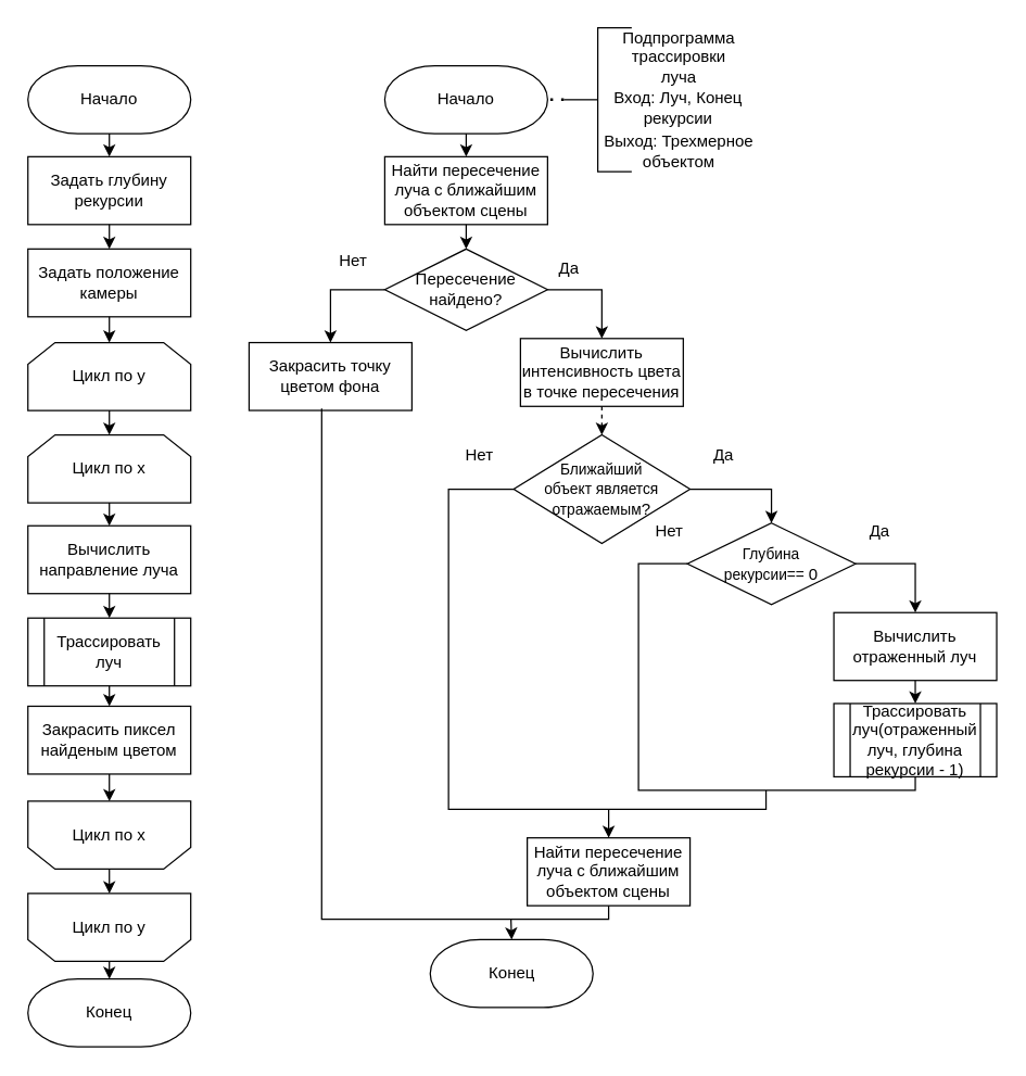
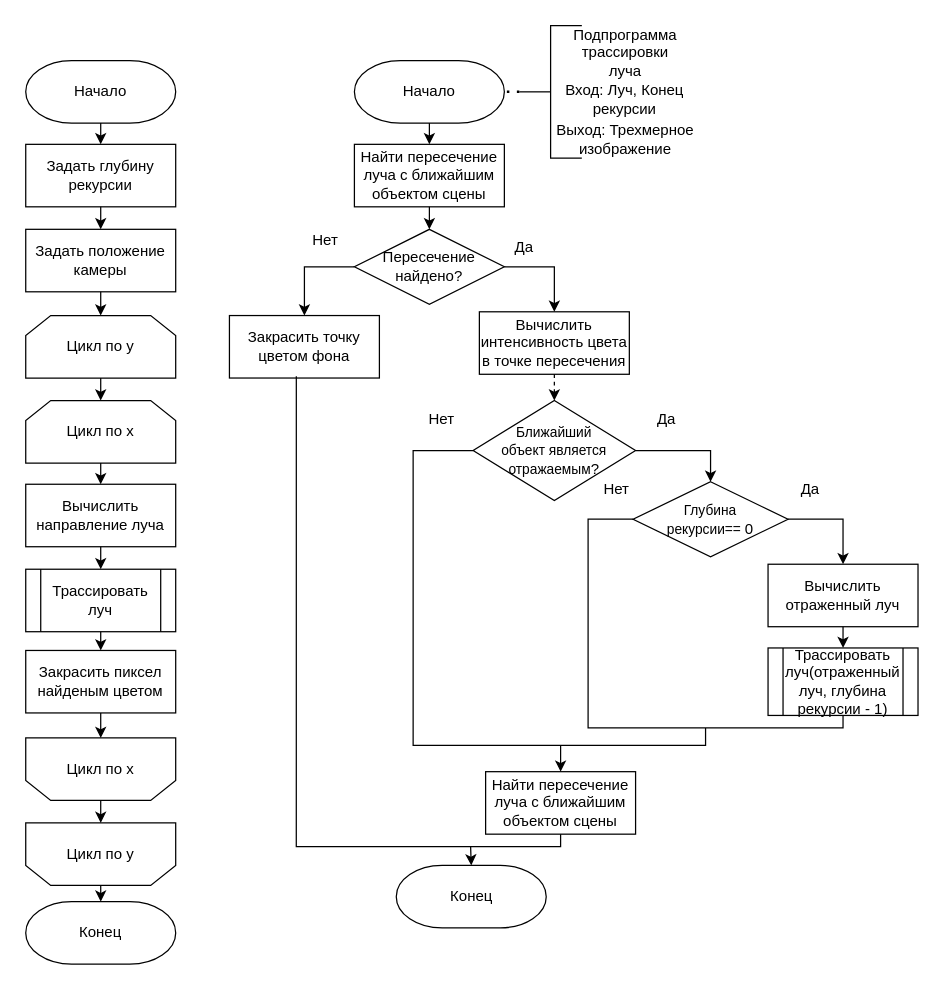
  <mxCell id="0" />
  <mxCell id="1" parent="0" />
  <mxCell id="2" value="Начало" style="strokeWidth=1;html=1;shape=mxgraph.flowchart.terminator;whiteSpace=wrap;rotation=0;" parent="1" vertex="1"><mxGeometry x="20" y="48" width="120" height="50" as="geometry" /></mxCell>
  <mxCell id="3" value="Конец" style="strokeWidth=1;html=1;shape=mxgraph.flowchart.terminator;whiteSpace=wrap;rotation=0;" parent="1" vertex="1"><mxGeometry x="20" y="721" width="120" height="50" as="geometry" /></mxCell>
  <mxCell id="4" value="Задать положение камеры" style="rounded=0;whiteSpace=wrap;html=1;rotation=0;" parent="1" vertex="1"><mxGeometry x="20" y="183" width="120" height="50" as="geometry" /></mxCell>
  <mxCell id="5" value="Задать глубину рекурсии" style="rounded=0;whiteSpace=wrap;html=1;rotation=0;" parent="1" vertex="1"><mxGeometry x="20" y="115" width="120" height="50" as="geometry" /></mxCell>
  <mxCell id="6" value="Вычислить направление луча" style="rounded=0;whiteSpace=wrap;html=1;rotation=0;" parent="1" vertex="1"><mxGeometry x="20" y="387" width="120" height="50" as="geometry" /></mxCell>
  <mxCell id="7" value="" style="endArrow=classic;html=1;rounded=0;entryX=0.5;entryY=0;entryDx=0;entryDy=0;exitX=0.5;exitY=1;exitDx=0;exitDy=0;exitPerimeter=0;" parent="1" source="2" target="5" edge="1"><mxGeometry width="50" height="50" relative="1" as="geometry"><mxPoint x="210" y="339" as="sourcePoint" /><mxPoint x="260" y="289" as="targetPoint" /></mxGeometry></mxCell>
  <mxCell id="8" value="" style="endArrow=classic;html=1;rounded=0;entryX=0.5;entryY=0;entryDx=0;entryDy=0;exitX=0.5;exitY=1;exitDx=0;exitDy=0;" parent="1" source="5" target="4" edge="1"><mxGeometry width="50" height="50" relative="1" as="geometry"><mxPoint x="210" y="339" as="sourcePoint" /><mxPoint x="260" y="289" as="targetPoint" /></mxGeometry></mxCell>
  <mxCell id="9" value="" style="endArrow=classic;html=1;rounded=0;entryX=0.5;entryY=0;entryDx=0;entryDy=0;exitX=0.5;exitY=1;exitDx=0;exitDy=0;" parent="1" source="4" target="54" edge="1"><mxGeometry width="50" height="50" relative="1" as="geometry"><mxPoint x="210" y="339" as="sourcePoint" /><mxPoint x="80" y="252" as="targetPoint" /></mxGeometry></mxCell>
  <mxCell id="10" value="" style="endArrow=classic;html=1;rounded=0;entryX=0.5;entryY=0;entryDx=0;entryDy=0;exitX=0.5;exitY=1;exitDx=0;exitDy=0;" parent="1" source="54" target="55" edge="1"><mxGeometry width="50" height="50" relative="1" as="geometry"><mxPoint x="80" y="302" as="sourcePoint" /><mxPoint x="80" y="320" as="targetPoint" /></mxGeometry></mxCell>
  <mxCell id="11" value="" style="endArrow=classic;html=1;rounded=0;entryX=0.5;entryY=0;entryDx=0;entryDy=0;exitX=0.5;exitY=1;exitDx=0;exitDy=0;" parent="1" source="55" target="6" edge="1"><mxGeometry width="50" height="50" relative="1" as="geometry"><mxPoint x="80" y="370" as="sourcePoint" /><mxPoint x="260" y="289" as="targetPoint" /></mxGeometry></mxCell>
  <mxCell id="12" value="Трассировать луч" style="shape=process;whiteSpace=wrap;html=1;backgroundOutline=1;rotation=0;" parent="1" vertex="1"><mxGeometry x="20" y="455" width="120" height="50" as="geometry" /></mxCell>
  <mxCell id="13" value="" style="endArrow=classic;html=1;rounded=0;entryX=0.5;entryY=0;entryDx=0;entryDy=0;exitX=0.5;exitY=1;exitDx=0;exitDy=0;" parent="1" source="6" target="12" edge="1"><mxGeometry width="50" height="50" relative="1" as="geometry"><mxPoint x="210" y="345" as="sourcePoint" /><mxPoint x="260" y="295" as="targetPoint" /></mxGeometry></mxCell>
  <mxCell id="14" value="Закрасить пиксел найденым цветом" style="rounded=0;whiteSpace=wrap;html=1;rotation=0;" parent="1" vertex="1"><mxGeometry x="20" y="520" width="120" height="50" as="geometry" /></mxCell>
  <mxCell id="15" value="" style="endArrow=classic;html=1;rounded=0;entryX=0.5;entryY=0;entryDx=0;entryDy=0;exitX=0.5;exitY=1;exitDx=0;exitDy=0;" parent="1" source="12" target="14" edge="1"><mxGeometry width="50" height="50" relative="1" as="geometry"><mxPoint x="204" y="404" as="sourcePoint" /><mxPoint x="254" y="354" as="targetPoint" /></mxGeometry></mxCell>
  <mxCell id="16" value="" style="endArrow=classic;html=1;rounded=0;exitX=0.5;exitY=1;exitDx=0;exitDy=0;entryX=0.5;entryY=1;entryDx=0;entryDy=0;" parent="1" source="14" target="56" edge="1"><mxGeometry width="50" height="50" relative="1" as="geometry"><mxPoint x="204" y="594" as="sourcePoint" /><mxPoint x="80" y="587" as="targetPoint" /></mxGeometry></mxCell>
  <mxCell id="17" value="" style="endArrow=classic;html=1;rounded=0;entryX=0.5;entryY=1;entryDx=0;entryDy=0;exitX=0.5;exitY=0;exitDx=0;exitDy=0;" parent="1" source="56" target="57" edge="1"><mxGeometry width="50" height="50" relative="1" as="geometry"><mxPoint x="80" y="637" as="sourcePoint" /><mxPoint x="80" y="654" as="targetPoint" /></mxGeometry></mxCell>
  <mxCell id="18" value="" style="endArrow=classic;html=1;rounded=0;entryX=0.5;entryY=0;entryDx=0;entryDy=0;entryPerimeter=0;exitX=0.5;exitY=0;exitDx=0;exitDy=0;" parent="1" source="57" target="3" edge="1"><mxGeometry width="50" height="50" relative="1" as="geometry"><mxPoint x="80" y="704" as="sourcePoint" /><mxPoint x="254" y="590" as="targetPoint" /></mxGeometry></mxCell>
  <mxCell id="19" value="Начало" style="strokeWidth=1;html=1;shape=mxgraph.flowchart.terminator;whiteSpace=wrap;rotation=0;" parent="1" vertex="1"><mxGeometry x="283" y="48" width="120" height="50" as="geometry" /></mxCell>
  <mxCell id="20" value="" style="strokeWidth=1;html=1;shape=mxgraph.flowchart.annotation_2;align=left;labelPosition=right;pointerEvents=1;" parent="1" vertex="1"><mxGeometry x="415" y="20" width="50" height="106" as="geometry" /></mxCell>
  <mxCell id="21" value="Подпрограмма трассировки луча" style="text;html=1;strokeColor=none;fillColor=none;align=center;verticalAlign=middle;whiteSpace=wrap;rounded=0;" parent="1" vertex="1"><mxGeometry x="469.5" y="27" width="60" height="30" as="geometry" /></mxCell>
  <mxCell id="22" value="Вход: Луч, Конец рекурсии" style="text;html=1;strokeColor=none;fillColor=none;align=center;verticalAlign=middle;whiteSpace=wrap;rounded=0;" parent="1" vertex="1"><mxGeometry x="444" y="64" width="111" height="30" as="geometry" /></mxCell>
- <mxCell id="23" value="Выход: Трехмерное объектом" style="text;html=1;strokeColor=none;fillColor=none;align=center;verticalAlign=middle;whiteSpace=wrap;rounded=0;" parent="1" vertex="1"><mxGeometry x="436.5" y="96" width="126" height="30" as="geometry" /></mxCell>
+ <mxCell id="23" value="Выход: Трехмерное изображение" style="text;html=1;strokeColor=none;fillColor=none;align=center;verticalAlign=middle;whiteSpace=wrap;rounded=0;" parent="1" vertex="1"><mxGeometry x="436.5" y="96" width="126" height="30" as="geometry" /></mxCell>
  <mxCell id="24" value="" style="endArrow=none;dashed=1;html=1;dashPattern=1 3;strokeWidth=2;rounded=0;entryX=1;entryY=0.5;entryDx=0;entryDy=0;entryPerimeter=0;exitX=0;exitY=0.5;exitDx=0;exitDy=0;exitPerimeter=0;" parent="1" source="20" target="19" edge="1"><mxGeometry width="50" height="50" relative="1" as="geometry"><mxPoint x="321" y="349" as="sourcePoint" /><mxPoint x="371" y="299" as="targetPoint" /></mxGeometry></mxCell>
  <mxCell id="25" value="Найти пересечение луча с ближайшим объектом сцены" style="rounded=0;whiteSpace=wrap;html=1;rotation=0;" parent="1" vertex="1"><mxGeometry x="283" y="115" width="120" height="50" as="geometry" /></mxCell>
  <mxCell id="26" value="" style="endArrow=classic;html=1;rounded=0;entryX=0.5;entryY=0;entryDx=0;entryDy=0;exitX=0.5;exitY=1;exitDx=0;exitDy=0;exitPerimeter=0;" parent="1" source="19" target="25" edge="1"><mxGeometry width="50" height="50" relative="1" as="geometry"><mxPoint x="321" y="349" as="sourcePoint" /><mxPoint x="371" y="299" as="targetPoint" /></mxGeometry></mxCell>
  <mxCell id="27" value="Пересечение найдено?" style="strokeWidth=1;html=1;shape=mxgraph.flowchart.decision;whiteSpace=wrap;rotation=0;" parent="1" vertex="1"><mxGeometry x="283" y="183" width="120" height="60" as="geometry" /></mxCell>
  <mxCell id="28" value="Закрасить точку цветом фона" style="rounded=0;whiteSpace=wrap;html=1;rotation=0;" parent="1" vertex="1"><mxGeometry x="183" y="252" width="120" height="50" as="geometry" /></mxCell>
  <mxCell id="29" value="Вычислить интенсивность цвета в точке пересечения" style="rounded=0;whiteSpace=wrap;html=1;rotation=0;" parent="1" vertex="1"><mxGeometry x="383" y="249" width="120" height="50" as="geometry" /></mxCell>
  <mxCell id="30" value="&lt;font style=&quot;font-size: 11px;&quot;&gt;Ближайший &lt;br&gt;объект является &lt;br&gt;отражаемым&lt;/font&gt;?" style="strokeWidth=1;html=1;shape=mxgraph.flowchart.decision;whiteSpace=wrap;rotation=0;" parent="1" vertex="1"><mxGeometry x="378" y="320" width="130" height="80" as="geometry" /></mxCell>
  <mxCell id="31" value="&lt;font style=&quot;font-size: 11px;&quot;&gt;Глубина &lt;br&gt;рекурсии== &lt;/font&gt;0" style="strokeWidth=1;html=1;shape=mxgraph.flowchart.decision;whiteSpace=wrap;rotation=0;" parent="1" vertex="1"><mxGeometry x="506" y="385" width="124" height="60" as="geometry" /></mxCell>
  <mxCell id="32" value="Найти пересечение луча с ближайшим объектом сцены" style="rounded=0;whiteSpace=wrap;html=1;rotation=0;" parent="1" vertex="1"><mxGeometry x="388" y="617" width="120" height="50" as="geometry" /></mxCell>
  <mxCell id="33" value="Трассировать луч(отраженный луч, глубина рекурсии - 1)" style="shape=process;whiteSpace=wrap;html=1;backgroundOutline=1;rotation=0;" parent="1" vertex="1"><mxGeometry x="614" y="518" width="120" height="54" as="geometry" /></mxCell>
  <mxCell id="34" value="Вычислить отраженный луч" style="rounded=0;whiteSpace=wrap;html=1;rotation=0;" parent="1" vertex="1"><mxGeometry x="614" y="451" width="120" height="50" as="geometry" /></mxCell>
  <mxCell id="35" value="" style="endArrow=classic;html=1;rounded=0;entryX=0.5;entryY=0;entryDx=0;entryDy=0;exitX=0;exitY=0.5;exitDx=0;exitDy=0;exitPerimeter=0;edgeStyle=orthogonalEdgeStyle;" parent="1" source="27" target="28" edge="1"><mxGeometry width="50" height="50" relative="1" as="geometry"><mxPoint x="348" y="391" as="sourcePoint" /><mxPoint x="398" y="341" as="targetPoint" /></mxGeometry></mxCell>
  <mxCell id="36" value="" style="endArrow=classic;html=1;rounded=0;entryX=0.5;entryY=0;entryDx=0;entryDy=0;exitX=1;exitY=0.5;exitDx=0;exitDy=0;exitPerimeter=0;edgeStyle=orthogonalEdgeStyle;" parent="1" source="27" target="29" edge="1"><mxGeometry width="50" height="50" relative="1" as="geometry"><mxPoint x="348" y="391" as="sourcePoint" /><mxPoint x="398" y="341" as="targetPoint" /></mxGeometry></mxCell>
  <mxCell id="37" value="Нет" style="text;html=1;strokeColor=none;fillColor=none;align=center;verticalAlign=middle;whiteSpace=wrap;rounded=0;" parent="1" vertex="1"><mxGeometry x="230" y="177" width="60" height="30" as="geometry" /></mxCell>
  <mxCell id="38" value="Да" style="text;html=1;strokeColor=none;fillColor=none;align=center;verticalAlign=middle;whiteSpace=wrap;rounded=0;" parent="1" vertex="1"><mxGeometry x="389" y="183" width="60" height="30" as="geometry" /></mxCell>
  <mxCell id="39" value="" style="endArrow=classic;html=1;rounded=0;entryX=0.5;entryY=0;entryDx=0;entryDy=0;entryPerimeter=0;exitX=0.5;exitY=1;exitDx=0;exitDy=0;" parent="1" source="25" target="27" edge="1"><mxGeometry width="50" height="50" relative="1" as="geometry"><mxPoint x="348" y="391" as="sourcePoint" /><mxPoint x="398" y="341" as="targetPoint" /></mxGeometry></mxCell>
  <mxCell id="40" value="" style="endArrow=classic;html=1;rounded=0;entryX=0.5;entryY=0;entryDx=0;entryDy=0;entryPerimeter=0;exitX=0.5;exitY=1;exitDx=0;exitDy=0;dashed=1;" parent="1" source="29" target="30" edge="1"><mxGeometry width="50" height="50" relative="1" as="geometry"><mxPoint x="348" y="391" as="sourcePoint" /><mxPoint x="398" y="341" as="targetPoint" /></mxGeometry></mxCell>
  <mxCell id="41" value="" style="endArrow=classic;html=1;rounded=0;entryX=0.5;entryY=0;entryDx=0;entryDy=0;entryPerimeter=0;exitX=1;exitY=0.5;exitDx=0;exitDy=0;exitPerimeter=0;edgeStyle=orthogonalEdgeStyle;" parent="1" source="30" target="31" edge="1"><mxGeometry width="50" height="50" relative="1" as="geometry"><mxPoint x="348" y="391" as="sourcePoint" /><mxPoint x="398" y="341" as="targetPoint" /></mxGeometry></mxCell>
  <mxCell id="42" value="" style="endArrow=classic;html=1;rounded=0;entryX=0.5;entryY=0;entryDx=0;entryDy=0;exitX=1;exitY=0.5;exitDx=0;exitDy=0;exitPerimeter=0;edgeStyle=orthogonalEdgeStyle;" parent="1" source="31" target="34" edge="1"><mxGeometry width="50" height="50" relative="1" as="geometry"><mxPoint x="348" y="391" as="sourcePoint" /><mxPoint x="398" y="341" as="targetPoint" /></mxGeometry></mxCell>
  <mxCell id="43" value="" style="endArrow=classic;html=1;rounded=0;entryX=0.5;entryY=0;entryDx=0;entryDy=0;exitX=0.5;exitY=1;exitDx=0;exitDy=0;" parent="1" source="34" target="33" edge="1"><mxGeometry width="50" height="50" relative="1" as="geometry"><mxPoint x="348" y="391" as="sourcePoint" /><mxPoint x="398" y="341" as="targetPoint" /></mxGeometry></mxCell>
  <mxCell id="44" value="" style="endArrow=none;html=1;rounded=0;entryX=0;entryY=0.5;entryDx=0;entryDy=0;entryPerimeter=0;exitX=0.5;exitY=1;exitDx=0;exitDy=0;edgeStyle=orthogonalEdgeStyle;" parent="1" source="33" target="31" edge="1"><mxGeometry width="50" height="50" relative="1" as="geometry"><mxPoint x="348" y="452" as="sourcePoint" /><mxPoint x="398" y="402" as="targetPoint" /><Array as="points"><mxPoint x="674" y="582" /><mxPoint x="470" y="582" /><mxPoint x="470" y="415" /></Array></mxGeometry></mxCell>
  <mxCell id="45" value="" style="endArrow=none;html=1;rounded=0;entryX=0;entryY=0.5;entryDx=0;entryDy=0;entryPerimeter=0;edgeStyle=orthogonalEdgeStyle;" parent="1" target="30" edge="1"><mxGeometry width="50" height="50" relative="1" as="geometry"><mxPoint x="564" y="582" as="sourcePoint" /><mxPoint x="398" y="402" as="targetPoint" /><Array as="points"><mxPoint x="564" y="596" /><mxPoint x="330" y="596" /><mxPoint x="330" y="360" /></Array></mxGeometry></mxCell>
  <mxCell id="46" value="" style="endArrow=classic;html=1;rounded=0;entryX=0.5;entryY=0;entryDx=0;entryDy=0;" parent="1" target="32" edge="1"><mxGeometry width="50" height="50" relative="1" as="geometry"><mxPoint x="448" y="596" as="sourcePoint" /><mxPoint x="398" y="481" as="targetPoint" /></mxGeometry></mxCell>
  <mxCell id="47" value="" style="endArrow=none;html=1;rounded=0;entryX=0.446;entryY=0.97;entryDx=0;entryDy=0;entryPerimeter=0;exitX=0.5;exitY=1;exitDx=0;exitDy=0;edgeStyle=orthogonalEdgeStyle;" parent="1" source="32" target="28" edge="1"><mxGeometry width="50" height="50" relative="1" as="geometry"><mxPoint x="348" y="531" as="sourcePoint" /><mxPoint x="398" y="481" as="targetPoint" /></mxGeometry></mxCell>
  <mxCell id="48" value="Конец" style="strokeWidth=1;html=1;shape=mxgraph.flowchart.terminator;whiteSpace=wrap;rotation=0;" parent="1" vertex="1"><mxGeometry x="316.5" y="692" width="120" height="50" as="geometry" /></mxCell>
  <mxCell id="49" value="" style="endArrow=classic;html=1;rounded=0;entryX=0.5;entryY=0;entryDx=0;entryDy=0;entryPerimeter=0;" parent="1" target="48" edge="1"><mxGeometry width="50" height="50" relative="1" as="geometry"><mxPoint x="376" y="677" as="sourcePoint" /><mxPoint x="398" y="481" as="targetPoint" /></mxGeometry></mxCell>
  <mxCell id="50" value="Нет" style="text;html=1;strokeColor=none;fillColor=none;align=center;verticalAlign=middle;whiteSpace=wrap;rounded=0;" parent="1" vertex="1"><mxGeometry x="323" y="320" width="60" height="30" as="geometry" /></mxCell>
  <mxCell id="51" value="Да" style="text;html=1;strokeColor=none;fillColor=none;align=center;verticalAlign=middle;whiteSpace=wrap;rounded=0;" parent="1" vertex="1"><mxGeometry x="503" y="320" width="60" height="30" as="geometry" /></mxCell>
  <mxCell id="52" value="Да" style="text;html=1;strokeColor=none;fillColor=none;align=center;verticalAlign=middle;whiteSpace=wrap;rounded=0;" parent="1" vertex="1"><mxGeometry x="618" y="376" width="60" height="30" as="geometry" /></mxCell>
  <mxCell id="53" value="Нет" style="text;html=1;strokeColor=none;fillColor=none;align=center;verticalAlign=middle;whiteSpace=wrap;rounded=0;" parent="1" vertex="1"><mxGeometry x="463" y="376" width="60" height="30" as="geometry" /></mxCell>
  <mxCell id="54" value="Цикл по у" style="shape=loopLimit;whiteSpace=wrap;html=1;rotation=0;" vertex="1" parent="1"><mxGeometry x="20" y="252" width="120" height="50" as="geometry" /></mxCell>
  <mxCell id="55" value="Цикл по x" style="shape=loopLimit;whiteSpace=wrap;html=1;rotation=0;" vertex="1" parent="1"><mxGeometry x="20" y="320" width="120" height="50" as="geometry" /></mxCell>
  <mxCell id="56" value="Цикл по x" style="shape=loopLimit;whiteSpace=wrap;html=1;rotation=0;direction=west;" vertex="1" parent="1"><mxGeometry x="20" y="590" width="120" height="50" as="geometry" /></mxCell>
  <mxCell id="57" value="Цикл по y" style="shape=loopLimit;whiteSpace=wrap;html=1;rotation=0;direction=west;" vertex="1" parent="1"><mxGeometry x="20" y="658" width="120" height="50" as="geometry" /></mxCell>
